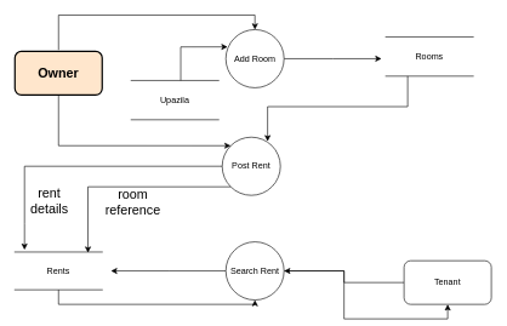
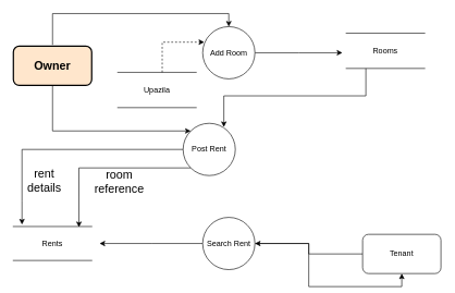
  <mxCell id="0" />
  <mxCell id="1" parent="0" />
  <mxCell id="2" style="edgeStyle=orthogonalEdgeStyle;rounded=0;orthogonalLoop=1;jettySize=auto;html=1;exitX=0;exitY=1;exitDx=0;exitDy=0;entryX=0.837;entryY=0.019;entryDx=0;entryDy=0;entryPerimeter=0;fontSize=18;" edge="1" parent="1" source="4" target="20"><mxGeometry relative="1" as="geometry" /></mxCell>
  <mxCell id="3" style="edgeStyle=orthogonalEdgeStyle;rounded=0;orthogonalLoop=1;jettySize=auto;html=1;exitX=0;exitY=0.5;exitDx=0;exitDy=0;entryX=0.11;entryY=-0.058;entryDx=0;entryDy=0;entryPerimeter=0;fontSize=18;" edge="1" parent="1" source="4" target="20"><mxGeometry relative="1" as="geometry" /></mxCell>
- <mxCell id="4" value="Post Rent" style="ellipse;whiteSpace=wrap;html=1;aspect=fixed;" vertex="1" parent="1"><mxGeometry x="305" y="188" width="80" height="80" as="geometry" /></mxCell>
+ <mxCell id="4" value="Post Rent" style="ellipse;whiteSpace=wrap;html=1;aspect=fixed;" vertex="1" parent="1"><mxGeometry x="280" y="188" width="80" height="80" as="geometry" /></mxCell>
  <mxCell id="5" style="edgeStyle=orthogonalEdgeStyle;rounded=0;orthogonalLoop=1;jettySize=auto;html=1;fontSize=18;" edge="1" parent="1" source="6"><mxGeometry relative="1" as="geometry"><mxPoint x="524" y="80" as="targetPoint" /></mxGeometry></mxCell>
  <mxCell id="6" value="Add Room" style="ellipse;whiteSpace=wrap;html=1;aspect=fixed;" vertex="1" parent="1"><mxGeometry x="310" y="40" width="80" height="80" as="geometry" /></mxCell>
  <mxCell id="7" style="edgeStyle=orthogonalEdgeStyle;rounded=0;orthogonalLoop=1;jettySize=auto;html=1;exitX=1;exitY=0.5;exitDx=0;exitDy=0;entryX=0.5;entryY=1;entryDx=0;entryDy=0;fontSize=18;" edge="1" parent="1" source="9" target="14"><mxGeometry relative="1" as="geometry" /></mxCell>
  <mxCell id="8" style="edgeStyle=orthogonalEdgeStyle;rounded=0;orthogonalLoop=1;jettySize=auto;html=1;fontSize=18;" edge="1" parent="1" source="9"><mxGeometry relative="1" as="geometry"><mxPoint x="152" y="372" as="targetPoint" /></mxGeometry></mxCell>
  <mxCell id="9" value="Search Rent" style="ellipse;whiteSpace=wrap;html=1;aspect=fixed;" vertex="1" parent="1"><mxGeometry x="310" y="332" width="80" height="80" as="geometry" /></mxCell>
  <mxCell id="10" style="edgeStyle=orthogonalEdgeStyle;rounded=0;orthogonalLoop=1;jettySize=auto;html=1;entryX=0.5;entryY=0;entryDx=0;entryDy=0;fontSize=18;" edge="1" parent="1" target="6"><mxGeometry relative="1" as="geometry"><mxPoint x="80" y="68" as="sourcePoint" /><Array as="points"><mxPoint x="80" y="20" /><mxPoint x="350" y="20" /></Array></mxGeometry></mxCell>
  <mxCell id="11" style="edgeStyle=orthogonalEdgeStyle;rounded=0;orthogonalLoop=1;jettySize=auto;html=1;exitX=0.5;exitY=1;exitDx=0;exitDy=0;entryX=0;entryY=0;entryDx=0;entryDy=0;fontSize=18;" edge="1" parent="1" source="12" target="4"><mxGeometry relative="1" as="geometry"><Array as="points"><mxPoint x="80" y="200" /></Array></mxGeometry></mxCell>
  <mxCell id="12" value="Owner" style="rounded=1;whiteSpace=wrap;html=1;strokeWidth=2;fontSize=18;fontStyle=1;fillColor=#ffe6cc;" vertex="1" parent="1"><mxGeometry x="20" y="70" width="120" height="60" as="geometry" /></mxCell>
  <mxCell id="13" style="edgeStyle=orthogonalEdgeStyle;rounded=0;orthogonalLoop=1;jettySize=auto;html=1;fontSize=18;" edge="1" parent="1" source="14" target="9"><mxGeometry relative="1" as="geometry" /></mxCell>
  <mxCell id="14" value="Tenant" style="rounded=1;whiteSpace=wrap;html=1;" vertex="1" parent="1"><mxGeometry x="555" y="358" width="120" height="60" as="geometry" /></mxCell>
- <mxCell id="15" style="edgeStyle=orthogonalEdgeStyle;rounded=0;orthogonalLoop=1;jettySize=auto;html=1;entryX=0.03;entryY=0.297;entryDx=0;entryDy=0;entryPerimeter=0;fontSize=18;" edge="1" parent="1" source="16" target="6"><mxGeometry relative="1" as="geometry"><Array as="points"><mxPoint x="248" y="64" /></Array></mxGeometry></mxCell>
+ <mxCell id="15" style="edgeStyle=orthogonalEdgeStyle;rounded=0;orthogonalLoop=1;jettySize=auto;html=1;entryX=0.03;entryY=0.297;entryDx=0;entryDy=0;entryPerimeter=0;fontSize=18;dashed=1;" edge="1" parent="1" source="16" target="6"><mxGeometry relative="1" as="geometry"><Array as="points"><mxPoint x="248" y="64" /></Array></mxGeometry></mxCell>
  <mxCell id="16" value="Upazila" style="shape=partialRectangle;whiteSpace=wrap;html=1;left=0;right=0;fillColor=none;" vertex="1" parent="1"><mxGeometry x="180" y="110" width="120" height="54" as="geometry" /></mxCell>
  <mxCell id="17" style="edgeStyle=orthogonalEdgeStyle;rounded=0;orthogonalLoop=1;jettySize=auto;html=1;exitX=0.25;exitY=1;exitDx=0;exitDy=0;entryX=0.78;entryY=0.072;entryDx=0;entryDy=0;entryPerimeter=0;fontSize=18;" edge="1" parent="1" source="18" target="4"><mxGeometry relative="1" as="geometry" /></mxCell>
  <mxCell id="18" value="Rooms" style="shape=partialRectangle;whiteSpace=wrap;html=1;left=0;right=0;fillColor=none;" vertex="1" parent="1"><mxGeometry x="530" y="50" width="120" height="54" as="geometry" /></mxCell>
- <mxCell id="19" style="edgeStyle=orthogonalEdgeStyle;rounded=0;orthogonalLoop=1;jettySize=auto;html=1;exitX=0.5;exitY=1;exitDx=0;exitDy=0;entryX=0.5;entryY=1;entryDx=0;entryDy=0;fontSize=18;" edge="1" parent="1" source="20" target="9"><mxGeometry relative="1" as="geometry" /></mxCell>
  <mxCell id="20" value="Rents" style="shape=partialRectangle;whiteSpace=wrap;html=1;left=0;right=0;fillColor=none;" vertex="1" parent="1"><mxGeometry x="20" y="346" width="120" height="52" as="geometry" /></mxCell>
  <mxCell id="21" style="edgeStyle=orthogonalEdgeStyle;rounded=0;orthogonalLoop=1;jettySize=auto;html=1;exitX=0.5;exitY=1;exitDx=0;exitDy=0;fontSize=18;" edge="1" parent="1" source="16" target="16"><mxGeometry relative="1" as="geometry" /></mxCell>
  <mxCell id="22" value="rent&lt;br&gt;details" style="text;html=1;align=center;verticalAlign=middle;resizable=0;points=[];autosize=1;strokeColor=none;fillColor=none;fontSize=18;" vertex="1" parent="1"><mxGeometry x="25" y="246" width="84" height="60" as="geometry" /></mxCell>
  <mxCell id="23" value="room&lt;br&gt;reference" style="text;html=1;align=center;verticalAlign=middle;resizable=0;points=[];autosize=1;strokeColor=none;fillColor=none;fontSize=18;" vertex="1" parent="1"><mxGeometry x="128" y="248" width="108" height="60" as="geometry" /></mxCell>
